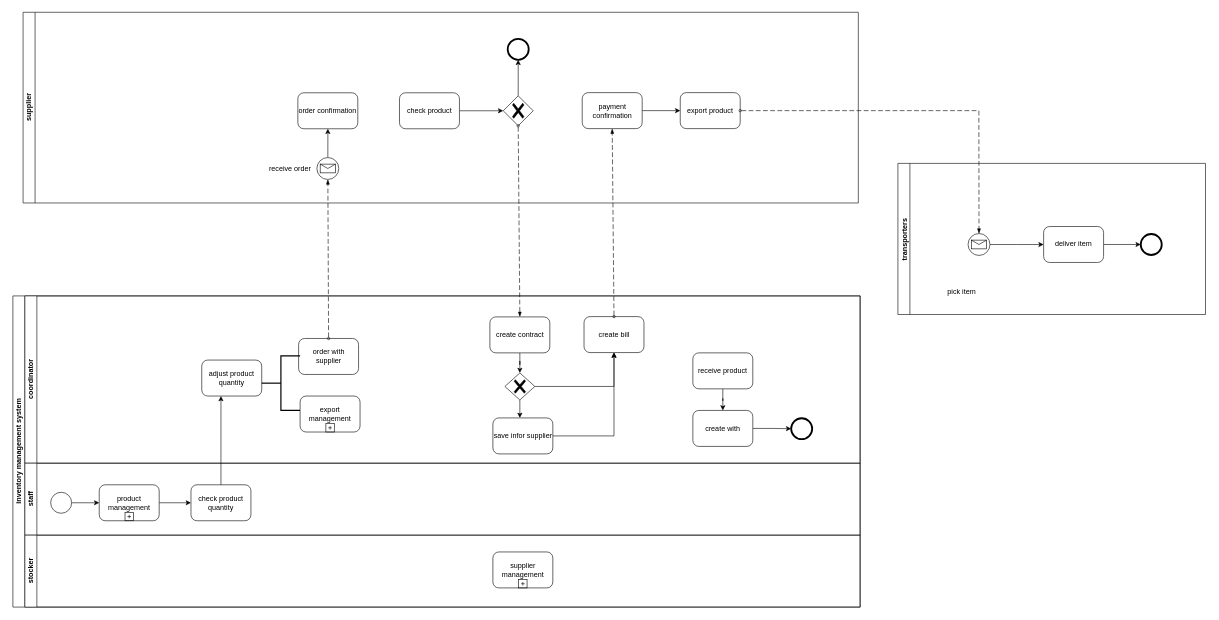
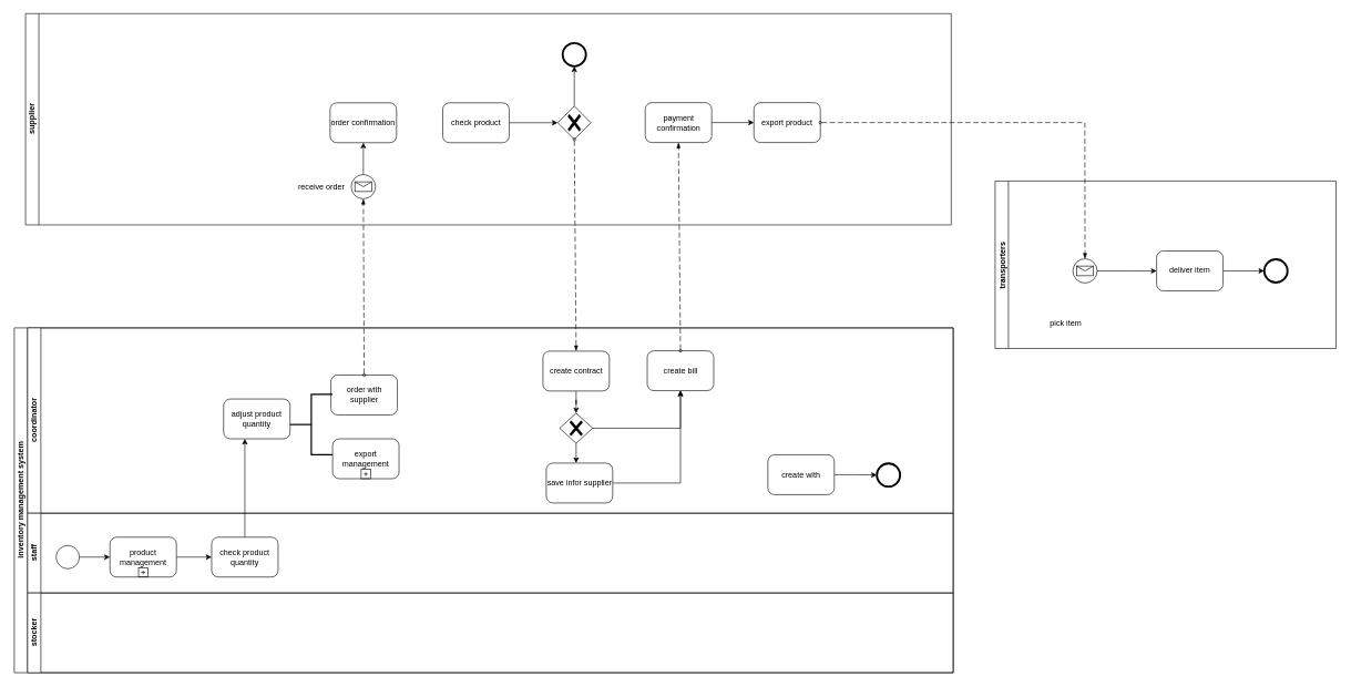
  <mxCell id="0" />
  <mxCell id="1" parent="0" />
  <mxCell id="2" value="supplier" style="swimlane;html=1;startSize=20;horizontal=0;" parent="1" vertex="1"><mxGeometry x="37" y="20" width="1393" height="318" as="geometry" /></mxCell>
  <mxCell id="3" value="order confirmation" style="points=[[0.25,0,0],[0.5,0,0],[0.75,0,0],[1,0.25,0],[1,0.5,0],[1,0.75,0],[0.75,1,0],[0.5,1,0],[0.25,1,0],[0,0.75,0],[0,0.5,0],[0,0.25,0]];shape=mxgraph.bpmn.task;whiteSpace=wrap;rectStyle=rounded;size=10;taskMarker=abstract;" parent="2" vertex="1"><mxGeometry x="458.25" y="134.25" width="100" height="60" as="geometry" /></mxCell>
  <mxCell id="4" value="" style="edgeStyle=orthogonalEdgeStyle;rounded=0;orthogonalLoop=1;jettySize=auto;html=1;" edge="1" parent="2" source="5" target="14"><mxGeometry relative="1" as="geometry" /></mxCell>
  <mxCell id="5" value="" style="points=[[0.25,0.25,0],[0.5,0,0],[0.75,0.25,0],[1,0.5,0],[0.75,0.75,0],[0.5,1,0],[0.25,0.75,0],[0,0.5,0]];shape=mxgraph.bpmn.gateway2;html=1;verticalLabelPosition=bottom;labelBackgroundColor=#ffffff;verticalAlign=top;align=center;perimeter=rhombusPerimeter;outlineConnect=0;outline=none;symbol=none;gwType=exclusive;" vertex="1" parent="2"><mxGeometry x="800.75" y="139.25" width="50" height="50" as="geometry" /></mxCell>
  <mxCell id="6" value="" style="edgeStyle=orthogonalEdgeStyle;rounded=0;orthogonalLoop=1;jettySize=auto;html=1;" edge="1" parent="2" source="7" target="8"><mxGeometry relative="1" as="geometry" /></mxCell>
  <mxCell id="7" value="payment confirmation" style="points=[[0.25,0,0],[0.5,0,0],[0.75,0,0],[1,0.25,0],[1,0.5,0],[1,0.75,0],[0.75,1,0],[0.5,1,0],[0.25,1,0],[0,0.75,0],[0,0.5,0],[0,0.25,0]];shape=mxgraph.bpmn.task;whiteSpace=wrap;rectStyle=rounded;size=10;taskMarker=abstract;" vertex="1" parent="2"><mxGeometry x="932.5" y="134" width="100" height="60" as="geometry" /></mxCell>
  <mxCell id="8" value="export product" style="points=[[0.25,0,0],[0.5,0,0],[0.75,0,0],[1,0.25,0],[1,0.5,0],[1,0.75,0],[0.75,1,0],[0.5,1,0],[0.25,1,0],[0,0.75,0],[0,0.5,0],[0,0.25,0]];shape=mxgraph.bpmn.task;whiteSpace=wrap;rectStyle=rounded;size=10;taskMarker=abstract;" vertex="1" parent="2"><mxGeometry x="1096" y="134" width="100" height="60" as="geometry" /></mxCell>
  <mxCell id="9" value="" style="edgeStyle=orthogonalEdgeStyle;rounded=0;orthogonalLoop=1;jettySize=auto;html=1;" edge="1" parent="2" source="10" target="3"><mxGeometry relative="1" as="geometry" /></mxCell>
  <mxCell id="10" value="" style="points=[[0.145,0.145,0],[0.5,0,0],[0.855,0.145,0],[1,0.5,0],[0.855,0.855,0],[0.5,1,0],[0.145,0.855,0],[0,0.5,0]];shape=mxgraph.bpmn.event;html=1;verticalLabelPosition=bottom;labelBackgroundColor=#ffffff;verticalAlign=top;align=center;perimeter=ellipsePerimeter;outlineConnect=0;aspect=fixed;outline=standard;symbol=message;" vertex="1" parent="2"><mxGeometry x="490" y="242.25" width="36.5" height="36.5" as="geometry" /></mxCell>
  <mxCell id="11" value="receive order" style="text;html=1;align=center;verticalAlign=middle;resizable=0;points=[];autosize=1;strokeColor=none;fillColor=none;" vertex="1" parent="2"><mxGeometry x="400" y="247" width="90" height="27" as="geometry" /></mxCell>
  <mxCell id="12" value="" style="edgeStyle=orthogonalEdgeStyle;rounded=0;orthogonalLoop=1;jettySize=auto;html=1;" edge="1" parent="2" source="13" target="5"><mxGeometry relative="1" as="geometry" /></mxCell>
  <mxCell id="13" value="check product" style="points=[[0.25,0,0],[0.5,0,0],[0.75,0,0],[1,0.25,0],[1,0.5,0],[1,0.75,0],[0.75,1,0],[0.5,1,0],[0.25,1,0],[0,0.75,0],[0,0.5,0],[0,0.25,0]];shape=mxgraph.bpmn.task;whiteSpace=wrap;rectStyle=rounded;size=10;taskMarker=abstract;" vertex="1" parent="2"><mxGeometry x="627.75" y="134.25" width="100" height="60" as="geometry" /></mxCell>
  <mxCell id="14" value="" style="points=[[0.145,0.145,0],[0.5,0,0],[0.855,0.145,0],[1,0.5,0],[0.855,0.855,0],[0.5,1,0],[0.145,0.855,0],[0,0.5,0]];shape=mxgraph.bpmn.event;html=1;verticalLabelPosition=bottom;labelBackgroundColor=#ffffff;verticalAlign=top;align=center;perimeter=ellipsePerimeter;outlineConnect=0;aspect=fixed;outline=end;symbol=terminate2;" vertex="1" parent="2"><mxGeometry x="808.25" y="44.25" width="35" height="35" as="geometry" /></mxCell>
  <mxCell id="15" value="inventory management system&lt;br&gt;" style="swimlane;html=1;childLayout=stackLayout;resizeParent=1;resizeParentMax=0;horizontal=0;startSize=20;horizontalStack=0;" parent="1" vertex="1"><mxGeometry x="20" y="493" width="1413" height="519" as="geometry" /></mxCell>
  <mxCell id="16" value="coordinator" style="swimlane;html=1;startSize=20;horizontal=0;" parent="15" vertex="1"><mxGeometry x="20" width="1393" height="279" as="geometry" /></mxCell>
  <mxCell id="17" value="adjust product quantity" style="points=[[0.25,0,0],[0.5,0,0],[0.75,0,0],[1,0.25,0],[1,0.5,0],[1,0.75,0],[0.75,1,0],[0.5,1,0],[0.25,1,0],[0,0.75,0],[0,0.5,0],[0,0.25,0]];shape=mxgraph.bpmn.task;whiteSpace=wrap;rectStyle=rounded;size=10;taskMarker=abstract;" parent="16" vertex="1"><mxGeometry x="295" y="107" width="100" height="60" as="geometry" /></mxCell>
  <mxCell id="18" value="" style="edgeStyle=orthogonalEdgeStyle;rounded=0;orthogonalLoop=1;jettySize=auto;html=1;" parent="16" source="20" target="22" edge="1"><mxGeometry relative="1" as="geometry"><Array as="points"><mxPoint x="823.5" y="149.5" /><mxPoint x="823.5" y="149.5" /></Array></mxGeometry></mxCell>
  <mxCell id="19" value="" style="edgeStyle=orthogonalEdgeStyle;rounded=0;orthogonalLoop=1;jettySize=auto;html=1;" parent="16" source="20" target="23" edge="1"><mxGeometry relative="1" as="geometry" /></mxCell>
  <mxCell id="20" value="" style="points=[[0.25,0.25,0],[0.5,0,0],[0.75,0.25,0],[1,0.5,0],[0.75,0.75,0],[0.5,1,0],[0.25,0.75,0],[0,0.5,0]];shape=mxgraph.bpmn.gateway2;html=1;verticalLabelPosition=bottom;labelBackgroundColor=#ffffff;verticalAlign=top;align=center;perimeter=rhombusPerimeter;outlineConnect=0;outline=none;symbol=none;gwType=exclusive;" parent="16" vertex="1"><mxGeometry x="800.5" y="128.5" width="50" height="45" as="geometry" /></mxCell>
  <mxCell id="21" style="edgeStyle=orthogonalEdgeStyle;rounded=0;orthogonalLoop=1;jettySize=auto;html=1;exitX=1;exitY=0.5;exitDx=0;exitDy=0;exitPerimeter=0;entryX=0.5;entryY=1;entryDx=0;entryDy=0;entryPerimeter=0;" parent="16" source="22" target="23" edge="1"><mxGeometry relative="1" as="geometry" /></mxCell>
  <mxCell id="22" value="save infor supplier" style="points=[[0.25,0,0],[0.5,0,0],[0.75,0,0],[1,0.25,0],[1,0.5,0],[1,0.75,0],[0.75,1,0],[0.5,1,0],[0.25,1,0],[0,0.75,0],[0,0.5,0],[0,0.25,0]];shape=mxgraph.bpmn.task;whiteSpace=wrap;rectStyle=rounded;size=10;taskMarker=abstract;" parent="16" vertex="1"><mxGeometry x="780.5" y="203.5" width="100" height="60" as="geometry" /></mxCell>
  <mxCell id="23" value="create bill" style="points=[[0.25,0,0],[0.5,0,0],[0.75,0,0],[1,0.25,0],[1,0.5,0],[1,0.75,0],[0.75,1,0],[0.5,1,0],[0.25,1,0],[0,0.75,0],[0,0.5,0],[0,0.25,0]];shape=mxgraph.bpmn.task;whiteSpace=wrap;rectStyle=rounded;size=10;taskMarker=abstract;" parent="16" vertex="1"><mxGeometry x="932.5" y="34.5" width="100" height="60" as="geometry" /></mxCell>
  <mxCell id="24" value="" style="edgeStyle=orthogonalEdgeStyle;rounded=0;orthogonalLoop=1;jettySize=auto;html=1;" parent="16" source="25" target="27" edge="1"><mxGeometry relative="1" as="geometry" /></mxCell>
  <mxCell id="25" value="create with" style="points=[[0.25,0,0],[0.5,0,0],[0.75,0,0],[1,0.25,0],[1,0.5,0],[1,0.75,0],[0.75,1,0],[0.5,1,0],[0.25,1,0],[0,0.75,0],[0,0.5,0],[0,0.25,0]];shape=mxgraph.bpmn.task;whiteSpace=wrap;rectStyle=rounded;size=10;taskMarker=abstract;" parent="16" vertex="1"><mxGeometry x="1114" y="191" width="100" height="60" as="geometry" /></mxCell>
  <mxCell id="26" value="order with supplier" style="points=[[0.25,0,0],[0.5,0,0],[0.75,0,0],[1,0.25,0],[1,0.5,0],[1,0.75,0],[0.75,1,0],[0.5,1,0],[0.25,1,0],[0,0.75,0],[0,0.5,0],[0,0.25,0]];shape=mxgraph.bpmn.task;whiteSpace=wrap;rectStyle=rounded;size=10;taskMarker=abstract;" parent="16" vertex="1"><mxGeometry x="456.5" y="71" width="100" height="60" as="geometry" /></mxCell>
  <mxCell id="27" value="" style="points=[[0.145,0.145,0],[0.5,0,0],[0.855,0.145,0],[1,0.5,0],[0.855,0.855,0],[0.5,1,0],[0.145,0.855,0],[0,0.5,0]];shape=mxgraph.bpmn.event;html=1;verticalLabelPosition=bottom;labelBackgroundColor=#ffffff;verticalAlign=top;align=center;perimeter=ellipsePerimeter;outlineConnect=0;aspect=fixed;outline=end;symbol=terminate2;" parent="16" vertex="1"><mxGeometry x="1278" y="204" width="35" height="35" as="geometry" /></mxCell>
  <mxCell id="28" value="" style="strokeWidth=2;html=1;shape=mxgraph.flowchart.annotation_2;align=left;labelPosition=right;pointerEvents=1;" parent="16" vertex="1"><mxGeometry x="395" y="100" width="64" height="91" as="geometry" /></mxCell>
  <mxCell id="29" value="export management" style="points=[[0.25,0,0],[0.5,0,0],[0.75,0,0],[1,0.25,0],[1,0.5,0],[1,0.75,0],[0.75,1,0],[0.5,1,0],[0.25,1,0],[0,0.75,0],[0,0.5,0],[0,0.25,0]];shape=mxgraph.bpmn.task;whiteSpace=wrap;rectStyle=rounded;size=10;taskMarker=abstract;isLoopSub=1;" parent="16" vertex="1"><mxGeometry x="459" y="167" width="100" height="60" as="geometry" /></mxCell>
  <mxCell id="30" style="edgeStyle=orthogonalEdgeStyle;rounded=0;orthogonalLoop=1;jettySize=auto;html=1;entryX=0.5;entryY=0;entryDx=0;entryDy=0;entryPerimeter=0;" parent="16" source="31" target="20" edge="1"><mxGeometry relative="1" as="geometry" /></mxCell>
  <mxCell id="31" value="create contract" style="points=[[0.25,0,0],[0.5,0,0],[0.75,0,0],[1,0.25,0],[1,0.5,0],[1,0.75,0],[0.75,1,0],[0.5,1,0],[0.25,1,0],[0,0.75,0],[0,0.5,0],[0,0.25,0]];shape=mxgraph.bpmn.task;whiteSpace=wrap;rectStyle=rounded;size=10;taskMarker=abstract;" parent="16" vertex="1"><mxGeometry x="775.5" y="35" width="100" height="60" as="geometry" /></mxCell>
- <mxCell id="32" value="" style="edgeStyle=orthogonalEdgeStyle;rounded=0;orthogonalLoop=1;jettySize=auto;html=1;" edge="1" parent="16" source="33" target="25"><mxGeometry relative="1" as="geometry" /></mxCell>
- <mxCell id="33" value="receive product" style="points=[[0.25,0,0],[0.5,0,0],[0.75,0,0],[1,0.25,0],[1,0.5,0],[1,0.75,0],[0.75,1,0],[0.5,1,0],[0.25,1,0],[0,0.75,0],[0,0.5,0],[0,0.25,0]];shape=mxgraph.bpmn.task;whiteSpace=wrap;rectStyle=rounded;size=10;taskMarker=abstract;" vertex="1" parent="16"><mxGeometry x="1114" y="95" width="100" height="60" as="geometry" /></mxCell>
  <mxCell id="34" value="staff" style="swimlane;html=1;startSize=20;horizontal=0;" parent="15" vertex="1"><mxGeometry x="20" y="279" width="1393" height="120" as="geometry" /></mxCell>
  <mxCell id="35" value="check product quantity" style="points=[[0.25,0,0],[0.5,0,0],[0.75,0,0],[1,0.25,0],[1,0.5,0],[1,0.75,0],[0.75,1,0],[0.5,1,0],[0.25,1,0],[0,0.75,0],[0,0.5,0],[0,0.25,0]];shape=mxgraph.bpmn.task;whiteSpace=wrap;rectStyle=rounded;size=10;taskMarker=abstract;" parent="34" vertex="1"><mxGeometry x="277" y="36" width="100" height="60" as="geometry" /></mxCell>
  <mxCell id="36" value="" style="edgeStyle=orthogonalEdgeStyle;rounded=0;orthogonalLoop=1;jettySize=auto;html=1;" parent="34" source="37" target="39" edge="1"><mxGeometry relative="1" as="geometry" /></mxCell>
  <mxCell id="37" value="" style="points=[[0.145,0.145,0],[0.5,0,0],[0.855,0.145,0],[1,0.5,0],[0.855,0.855,0],[0.5,1,0],[0.145,0.855,0],[0,0.5,0]];shape=mxgraph.bpmn.event;html=1;verticalLabelPosition=bottom;labelBackgroundColor=#ffffff;verticalAlign=top;align=center;perimeter=ellipsePerimeter;outlineConnect=0;aspect=fixed;outline=standard;symbol=general;" parent="34" vertex="1"><mxGeometry x="43" y="48.5" width="35" height="35" as="geometry" /></mxCell>
  <mxCell id="38" value="" style="edgeStyle=orthogonalEdgeStyle;rounded=0;orthogonalLoop=1;jettySize=auto;html=1;" parent="34" source="39" target="35" edge="1"><mxGeometry relative="1" as="geometry" /></mxCell>
  <mxCell id="39" value="product management" style="points=[[0.25,0,0],[0.5,0,0],[0.75,0,0],[1,0.25,0],[1,0.5,0],[1,0.75,0],[0.75,1,0],[0.5,1,0],[0.25,1,0],[0,0.75,0],[0,0.5,0],[0,0.25,0]];shape=mxgraph.bpmn.task;whiteSpace=wrap;rectStyle=rounded;size=10;taskMarker=abstract;isLoopSub=1;" parent="34" vertex="1"><mxGeometry x="124" y="36" width="100" height="60" as="geometry" /></mxCell>
  <mxCell id="40" value="" style="edgeStyle=orthogonalEdgeStyle;rounded=0;orthogonalLoop=1;jettySize=auto;html=1;" parent="15" source="35" target="17" edge="1"><mxGeometry relative="1" as="geometry"><Array as="points"><mxPoint x="360" y="130" /><mxPoint x="360" y="130" /></Array></mxGeometry></mxCell>
  <mxCell id="41" value="stocker&lt;br&gt;" style="swimlane;html=1;startSize=20;horizontal=0;" parent="15" vertex="1"><mxGeometry x="20" y="399" width="1393" height="120" as="geometry" /></mxCell>
- <mxCell id="42" value="supplier management" style="points=[[0.25,0,0],[0.5,0,0],[0.75,0,0],[1,0.25,0],[1,0.5,0],[1,0.75,0],[0.75,1,0],[0.5,1,0],[0.25,1,0],[0,0.75,0],[0,0.5,0],[0,0.25,0]];shape=mxgraph.bpmn.task;whiteSpace=wrap;rectStyle=rounded;size=10;taskMarker=abstract;isLoopSub=1;" parent="41" vertex="1"><mxGeometry x="780.5" y="28" width="100" height="60" as="geometry" /></mxCell>
  <mxCell id="43" value="" style="dashed=1;dashPattern=8 4;endArrow=blockThin;endFill=1;startArrow=oval;startFill=0;endSize=6;startSize=4;rounded=0;exitX=0.5;exitY=0;exitDx=0;exitDy=0;exitPerimeter=0;" parent="1" source="26" target="10" edge="1"><mxGeometry width="160" relative="1" as="geometry"><mxPoint x="434" y="578" as="sourcePoint" /><mxPoint x="594" y="578" as="targetPoint" /></mxGeometry></mxCell>
  <mxCell id="44" value="" style="dashed=1;dashPattern=8 4;endArrow=blockThin;endFill=1;startArrow=oval;startFill=0;endSize=6;startSize=4;rounded=0;entryX=0.5;entryY=1;entryDx=0;entryDy=0;entryPerimeter=0;exitX=0.5;exitY=0;exitDx=0;exitDy=0;exitPerimeter=0;" edge="1" parent="1" source="23" target="7"><mxGeometry width="160" relative="1" as="geometry"><mxPoint x="874.5" y="413" as="sourcePoint" /><mxPoint x="875" y="539.5" as="targetPoint" /></mxGeometry></mxCell>
  <mxCell id="45" value="" style="dashed=1;dashPattern=8 4;endArrow=blockThin;endFill=1;startArrow=oval;startFill=0;endSize=6;startSize=4;rounded=0;entryX=0.5;entryY=0;entryDx=0;entryDy=0;entryPerimeter=0;exitX=0.5;exitY=1;exitDx=0;exitDy=0;exitPerimeter=0;" edge="1" parent="1" source="5" target="31"><mxGeometry width="160" relative="1" as="geometry"><mxPoint x="866.5" y="309.5" as="sourcePoint" /><mxPoint x="886.5" y="522" as="targetPoint" /></mxGeometry></mxCell>
  <mxCell id="46" value="transporters" style="swimlane;startSize=20;horizontal=0;" vertex="1" parent="1"><mxGeometry x="1496" y="272" width="513" height="252" as="geometry" /></mxCell>
  <mxCell id="47" value="" style="edgeStyle=orthogonalEdgeStyle;rounded=0;orthogonalLoop=1;jettySize=auto;html=1;" edge="1" parent="46" source="48" target="52"><mxGeometry relative="1" as="geometry" /></mxCell>
  <mxCell id="48" value="deliver item" style="points=[[0.25,0,0],[0.5,0,0],[0.75,0,0],[1,0.25,0],[1,0.5,0],[1,0.75,0],[0.75,1,0],[0.5,1,0],[0.25,1,0],[0,0.75,0],[0,0.5,0],[0,0.25,0]];shape=mxgraph.bpmn.task;whiteSpace=wrap;rectStyle=rounded;size=10;taskMarker=abstract;" vertex="1" parent="46"><mxGeometry x="243" y="105.25" width="100" height="60" as="geometry" /></mxCell>
  <mxCell id="49" value="" style="edgeStyle=orthogonalEdgeStyle;rounded=0;orthogonalLoop=1;jettySize=auto;html=1;" edge="1" parent="46" source="50" target="48"><mxGeometry relative="1" as="geometry" /></mxCell>
  <mxCell id="50" value="" style="points=[[0.145,0.145,0],[0.5,0,0],[0.855,0.145,0],[1,0.5,0],[0.855,0.855,0],[0.5,1,0],[0.145,0.855,0],[0,0.5,0]];shape=mxgraph.bpmn.event;html=1;verticalLabelPosition=bottom;labelBackgroundColor=#ffffff;verticalAlign=top;align=center;perimeter=ellipsePerimeter;outlineConnect=0;aspect=fixed;outline=standard;symbol=message;" vertex="1" parent="46"><mxGeometry x="117" y="117" width="36.5" height="36.5" as="geometry" /></mxCell>
  <mxCell id="51" value="pick item" style="text;html=1;align=center;verticalAlign=middle;resizable=0;points=[];autosize=1;strokeColor=none;fillColor=none;" vertex="1" parent="46"><mxGeometry x="70" y="201.75" width="72" height="27" as="geometry" /></mxCell>
  <mxCell id="52" value="" style="points=[[0.145,0.145,0],[0.5,0,0],[0.855,0.145,0],[1,0.5,0],[0.855,0.855,0],[0.5,1,0],[0.145,0.855,0],[0,0.5,0]];shape=mxgraph.bpmn.event;html=1;verticalLabelPosition=bottom;labelBackgroundColor=#ffffff;verticalAlign=top;align=center;perimeter=ellipsePerimeter;outlineConnect=0;aspect=fixed;outline=end;symbol=terminate2;" vertex="1" parent="46"><mxGeometry x="405" y="117.75" width="35" height="35" as="geometry" /></mxCell>
  <mxCell id="53" value="" style="dashed=1;dashPattern=8 4;endArrow=blockThin;endFill=1;startArrow=oval;startFill=0;endSize=6;startSize=4;rounded=0;exitX=1;exitY=0.5;exitDx=0;exitDy=0;exitPerimeter=0;" edge="1" parent="1" source="8" target="50"><mxGeometry width="160" relative="1" as="geometry"><mxPoint x="1031.5" y="536.5" as="sourcePoint" /><mxPoint x="1955" y="173" as="targetPoint" /><Array as="points"><mxPoint x="1631" y="184" /></Array></mxGeometry></mxCell>
